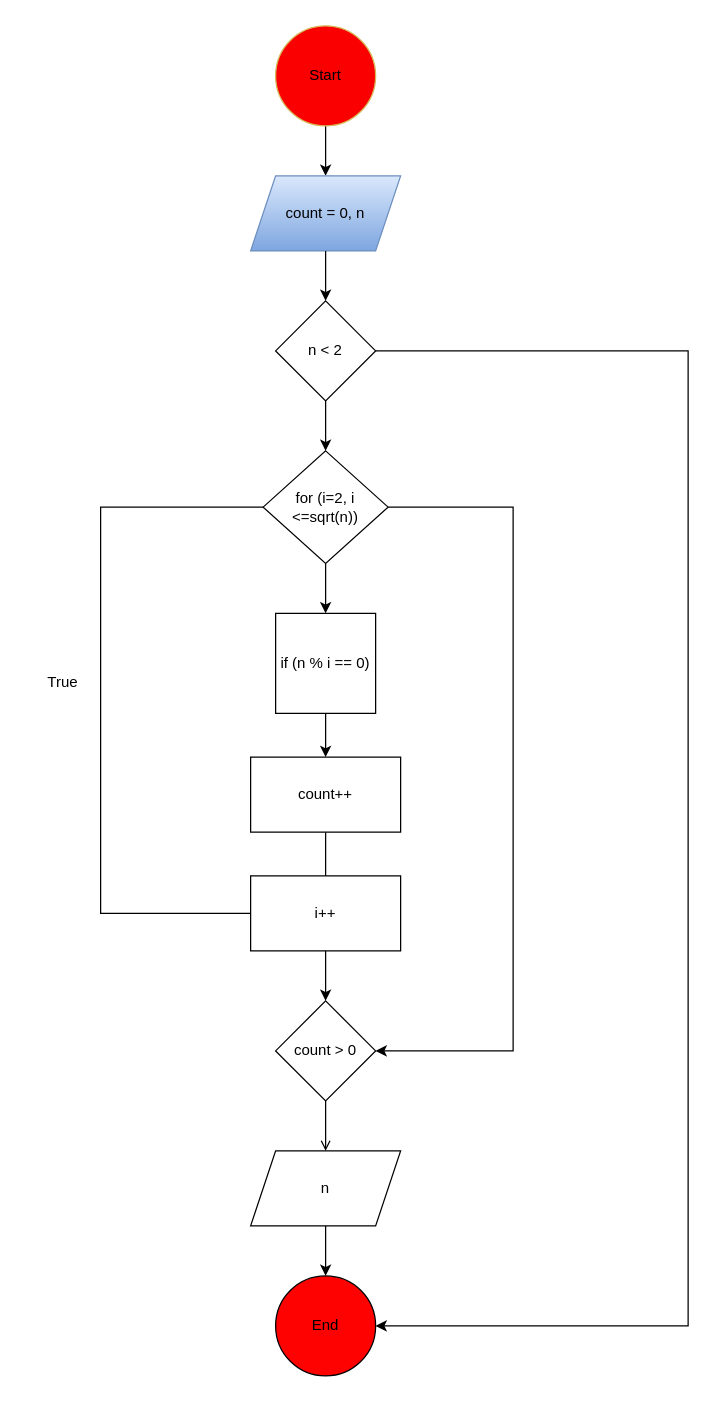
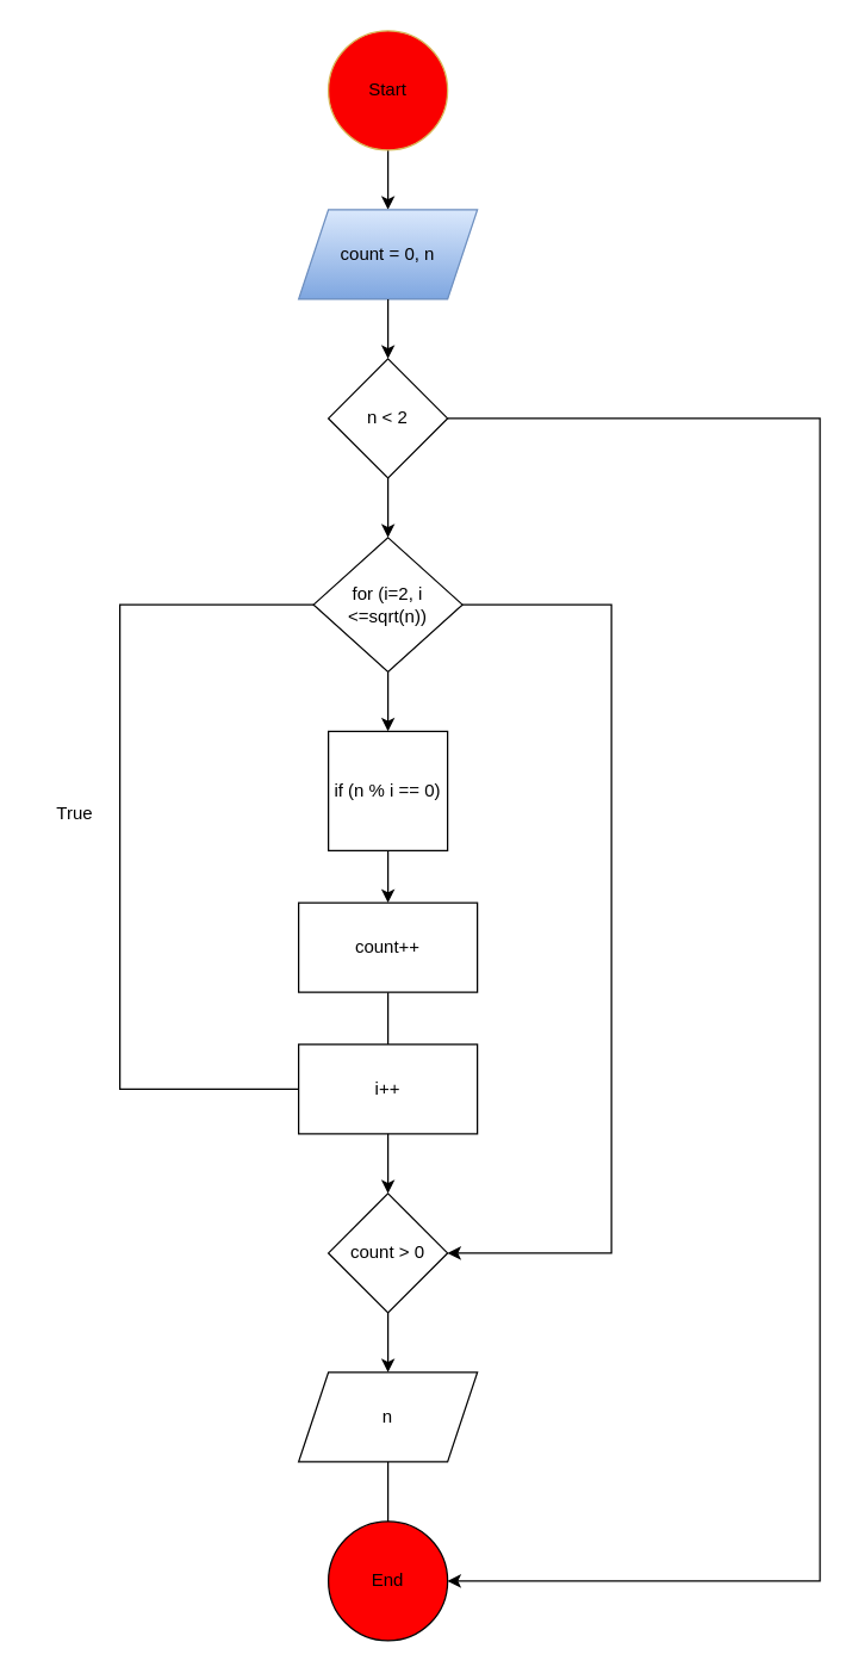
  <mxCell id="0" />
  <mxCell id="1" parent="0" />
  <mxCell id="2" style="edgeStyle=orthogonalEdgeStyle;rounded=0;orthogonalLoop=1;jettySize=auto;html=1;exitX=0.5;exitY=1;exitDx=0;exitDy=0;" parent="1" source="3" target="6" edge="1"><mxGeometry relative="1" as="geometry" /></mxCell>
  <mxCell id="3" value="Start" style="ellipse;whiteSpace=wrap;html=1;aspect=fixed;fillColor=#fa0000;strokeColor=#d6b656;" parent="1" vertex="1"><mxGeometry x="220" width="80" height="80" as="geometry" y="20" /></mxCell>
  <mxCell id="4" value="End" style="ellipse;whiteSpace=wrap;html=1;aspect=fixed;fillColor=#fe0101;" parent="1" vertex="1"><mxGeometry x="220" y="1020" width="80" height="80" as="geometry" /></mxCell>
  <mxCell id="5" style="edgeStyle=orthogonalEdgeStyle;rounded=0;orthogonalLoop=1;jettySize=auto;html=1;exitX=0.5;exitY=1;exitDx=0;exitDy=0;entryX=0.5;entryY=0;entryDx=0;entryDy=0;" parent="1" source="18" target="9" edge="1"><mxGeometry relative="1" as="geometry" /></mxCell>
  <mxCell id="6" value="count = 0, n" style="shape=parallelogram;perimeter=parallelogramPerimeter;whiteSpace=wrap;html=1;fixedSize=1;fillColor=#dae8fc;strokeColor=#6c8ebf;gradientColor=#7ea6e0;" parent="1" vertex="1"><mxGeometry x="200" y="140" width="120" height="60" as="geometry" /></mxCell>
  <mxCell id="7" style="edgeStyle=orthogonalEdgeStyle;rounded=0;orthogonalLoop=1;jettySize=auto;html=1;exitX=0.5;exitY=1;exitDx=0;exitDy=0;" parent="1" source="9" target="11" edge="1"><mxGeometry relative="1" as="geometry" /></mxCell>
  <mxCell id="8" style="edgeStyle=orthogonalEdgeStyle;rounded=0;orthogonalLoop=1;jettySize=auto;html=1;exitX=1;exitY=0.5;exitDx=0;exitDy=0;entryX=1;entryY=0.5;entryDx=0;entryDy=0;" parent="1" source="9" target="15" edge="1"><mxGeometry relative="1" as="geometry"><Array as="points"><mxPoint x="410" y="405" /><mxPoint x="410" y="840" /></Array></mxGeometry></mxCell>
  <mxCell id="9" value="for (i=2, i &amp;lt;=sqrt(n))" style="rhombus;whiteSpace=wrap;html=1;" parent="1" vertex="1"><mxGeometry x="210" y="360" width="100" height="90" as="geometry" /></mxCell>
  <mxCell id="10" style="edgeStyle=orthogonalEdgeStyle;rounded=0;orthogonalLoop=1;jettySize=auto;html=1;exitX=0.5;exitY=1;exitDx=0;exitDy=0;entryX=0.5;entryY=0;entryDx=0;entryDy=0;" parent="1" source="11" target="13" edge="1"><mxGeometry relative="1" as="geometry" /></mxCell>
  <mxCell id="11" value="if (n % i == 0)" style="whiteSpace=wrap;html=1;rounded=0;" parent="1" vertex="1"><mxGeometry x="220" y="490" width="80" height="80" as="geometry" /></mxCell>
  <mxCell id="12" style="edgeStyle=orthogonalEdgeStyle;rounded=0;orthogonalLoop=1;jettySize=auto;html=1;exitX=0.5;exitY=1;exitDx=0;exitDy=0;" parent="1" source="13" target="15" edge="1"><mxGeometry relative="1" as="geometry" /></mxCell>
  <mxCell id="13" value="count++" style="rounded=0;whiteSpace=wrap;html=1;" parent="1" vertex="1"><mxGeometry x="200" y="605" width="120" height="60" as="geometry" /></mxCell>
- <mxCell id="14" style="edgeStyle=orthogonalEdgeStyle;rounded=0;orthogonalLoop=1;jettySize=auto;html=1;exitX=0.5;exitY=1;exitDx=0;exitDy=0;entryX=0.5;entryY=0;entryDx=0;entryDy=0;endArrow=open;" parent="1" source="15" target="20" edge="1"><mxGeometry relative="1" as="geometry" /></mxCell>
+ <mxCell id="14" style="edgeStyle=orthogonalEdgeStyle;rounded=0;orthogonalLoop=1;jettySize=auto;html=1;exitX=0.5;exitY=1;exitDx=0;exitDy=0;entryX=0.5;entryY=0;entryDx=0;entryDy=0;" parent="1" source="15" target="20" edge="1"><mxGeometry relative="1" as="geometry" /></mxCell>
  <mxCell id="15" value="count &amp;gt; 0" style="rhombus;whiteSpace=wrap;html=1;" parent="1" vertex="1"><mxGeometry x="220" y="800" width="80" height="80" as="geometry" /></mxCell>
  <mxCell id="16" value="" style="edgeStyle=orthogonalEdgeStyle;rounded=0;orthogonalLoop=1;jettySize=auto;html=1;exitX=0.5;exitY=1;exitDx=0;exitDy=0;entryX=0.5;entryY=0;entryDx=0;entryDy=0;" parent="1" source="6" target="18" edge="1"><mxGeometry relative="1" as="geometry"><mxPoint x="260" y="200" as="sourcePoint" /><mxPoint x="280" y="430" as="targetPoint" /></mxGeometry></mxCell>
  <mxCell id="17" style="edgeStyle=orthogonalEdgeStyle;rounded=0;orthogonalLoop=1;jettySize=auto;html=1;exitX=1;exitY=0.5;exitDx=0;exitDy=0;entryX=1;entryY=0.5;entryDx=0;entryDy=0;" parent="1" source="18" target="4" edge="1"><mxGeometry relative="1" as="geometry"><mxPoint x="370" y="1040" as="targetPoint" /><Array as="points"><mxPoint x="550" y="280" /><mxPoint x="550" y="1060" /></Array></mxGeometry></mxCell>
  <mxCell id="18" value="n &amp;lt; 2" style="rhombus;whiteSpace=wrap;html=1;" parent="1" vertex="1"><mxGeometry x="220" y="240" width="80" height="80" as="geometry" /></mxCell>
- <mxCell id="19" style="edgeStyle=orthogonalEdgeStyle;rounded=0;orthogonalLoop=1;jettySize=auto;html=1;exitX=0.5;exitY=1;exitDx=0;exitDy=0;entryX=0.5;entryY=0;entryDx=0;entryDy=0;" parent="1" source="20" target="4" edge="1"><mxGeometry relative="1" as="geometry" /></mxCell>
+ <mxCell id="19" style="edgeStyle=orthogonalEdgeStyle;rounded=0;orthogonalLoop=1;jettySize=auto;html=1;exitX=0.5;exitY=1;exitDx=0;exitDy=0;entryX=0.5;entryY=0;entryDx=0;entryDy=0;endArrow=none;" parent="1" source="20" target="4" edge="1"><mxGeometry relative="1" as="geometry" /></mxCell>
  <mxCell id="20" value="n" style="shape=parallelogram;perimeter=parallelogramPerimeter;whiteSpace=wrap;html=1;fixedSize=1;" parent="1" vertex="1"><mxGeometry x="200" y="920" width="120" height="60" as="geometry" /></mxCell>
  <mxCell id="21" style="edgeStyle=orthogonalEdgeStyle;rounded=0;orthogonalLoop=1;jettySize=auto;html=1;exitX=0;exitY=0.5;exitDx=0;exitDy=0;entryX=0;entryY=0.5;entryDx=0;entryDy=0;endArrow=none;" parent="1" source="22" target="9" edge="1"><mxGeometry relative="1" as="geometry"><Array as="points"><mxPoint x="80" y="730" /><mxPoint x="80" y="405" /></Array></mxGeometry></mxCell>
  <mxCell id="22" value="i++" style="rounded=0;whiteSpace=wrap;html=1;" parent="1" vertex="1"><mxGeometry x="200" y="700" width="120" height="60" as="geometry" /></mxCell>
  <mxCell id="23" value="True" style="text;html=1;align=center;verticalAlign=middle;whiteSpace=wrap;rounded=0;" parent="1" vertex="1"><mxGeometry x="20" y="530" width="60" height="30" as="geometry" /></mxCell>
